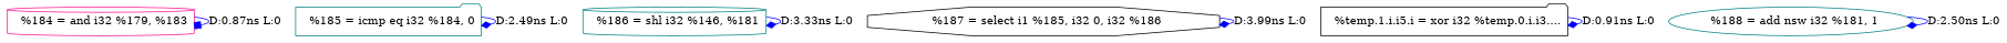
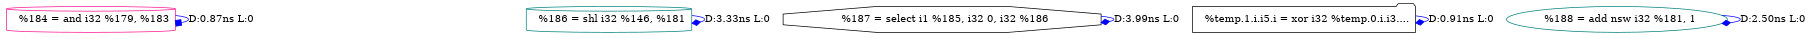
  digraph {
    node [color=teal shape=cylinder]
    edge [arrowhead=diamond color=blue]
    n1 [color=deeppink label="  %184 = and i32 %179, %183"]
-   n2 [label="  %185 = icmp eq i32 %184, 0" shape=folder]
    n3 [label="  %186 = shl i32 %146, %181"]
    n4 [color=black label="  %187 = select i1 %185, i32 0, i32 %186" shape=octagon]
    n5 [color=black label="  %temp.1.i.i5.i = xor i32 %temp.0.i.i3...." shape=folder]
    n6 [label="  %188 = add nsw i32 %181, 1" shape=ellipse]
    n1 -> n1 [arrowhead=box label="D:0.87ns L:0"]
-   n2 -> n2 [label="D:2.49ns L:0"]
    n3 -> n3 [label="D:3.33ns L:0"]
    n4 -> n4 [label="D:3.99ns L:0"]
    n5 -> n5 [label="D:0.91ns L:0"]
    n6 -> n6 [label="D:2.50ns L:0"]
  }
